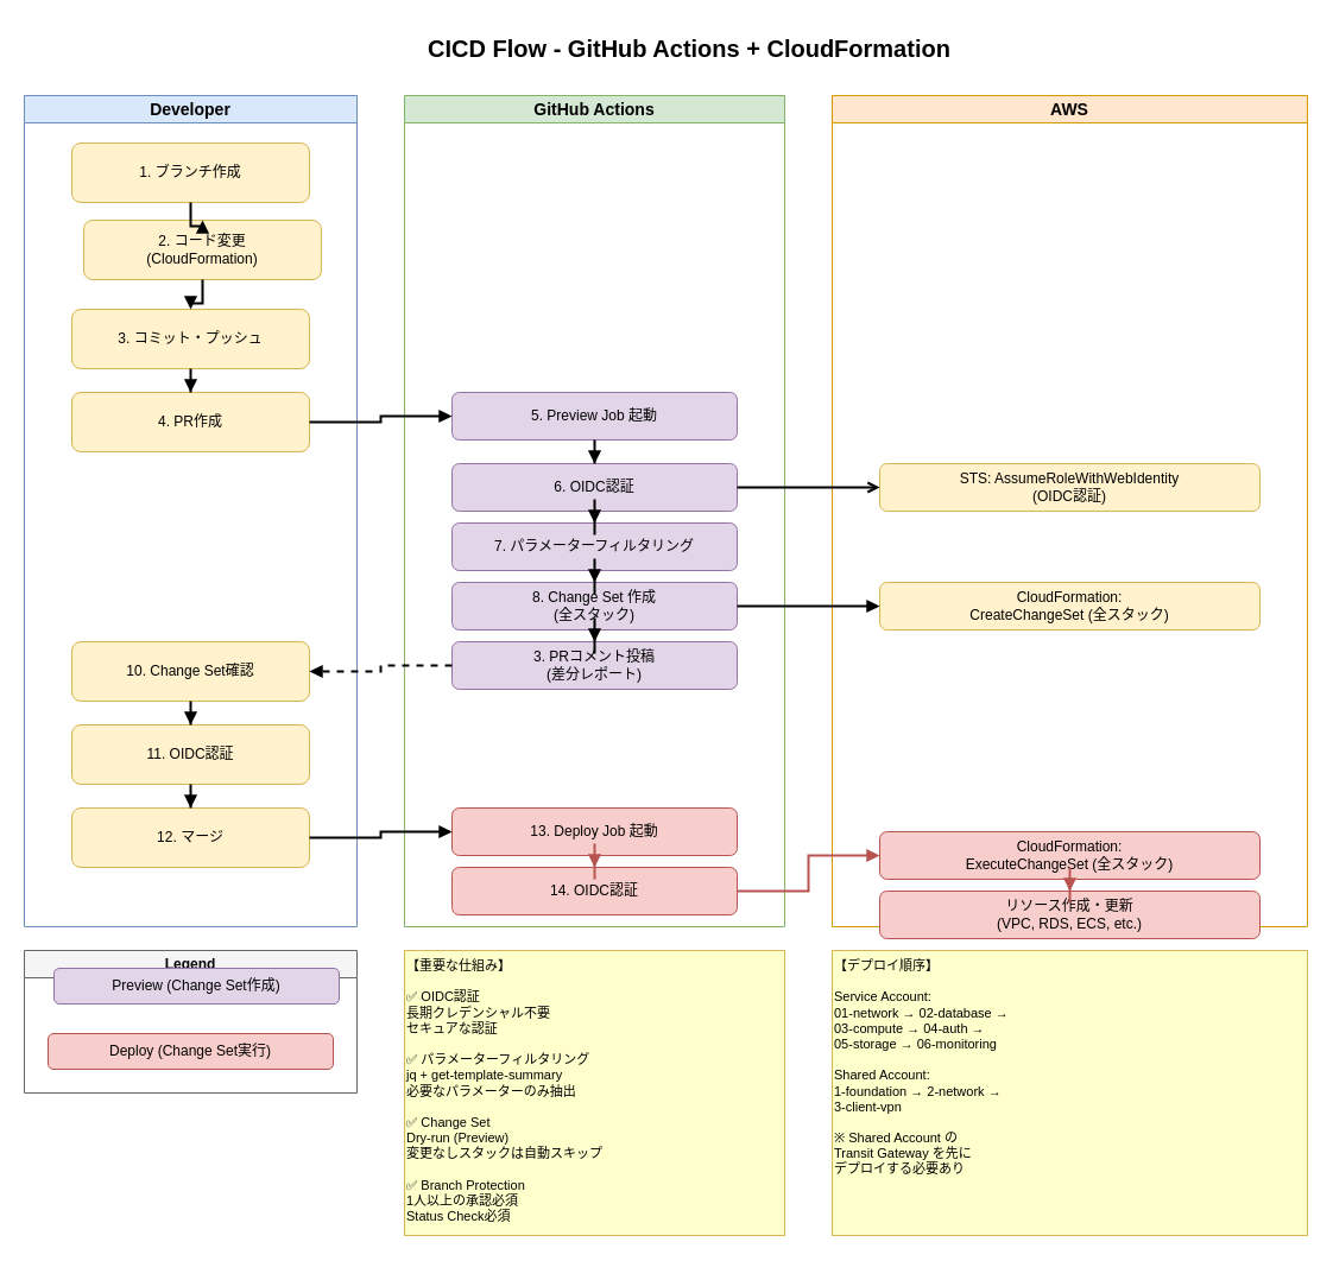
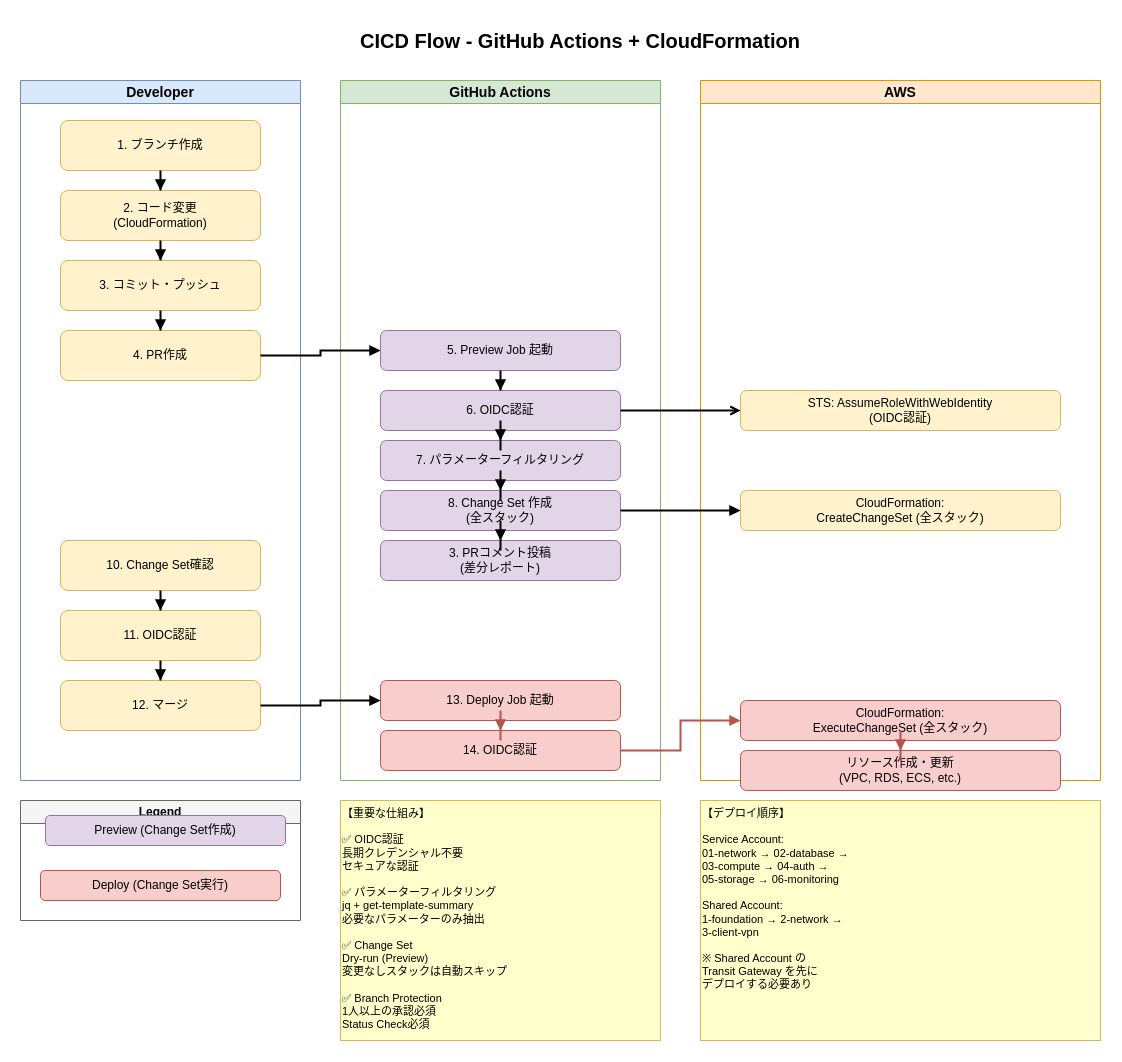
  <mxCell id="0" />
  <mxCell id="1" parent="0" />
  <mxCell id="2" value="CICD Flow - GitHub Actions + CloudFormation" style="text;html=1;strokeColor=none;fillColor=none;align=center;verticalAlign=middle;whiteSpace=wrap;rounded=0;fontSize=20;fontStyle=1" vertex="1" parent="1"><mxGeometry x="280" y="20" width="600" height="40" as="geometry" /></mxCell>
  <mxCell id="3" value="Developer" style="swimlane;whiteSpace=wrap;html=1;fillColor=#dae8fc;strokeColor=#6c8ebf;fontSize=14;fontStyle=1" vertex="1" parent="1"><mxGeometry x="20" y="80" width="280" height="700" as="geometry" /></mxCell>
  <mxCell id="4" value="1. ブランチ作成" style="rounded=1;whiteSpace=wrap;html=1;fillColor=#fff2cc;strokeColor=#d6b656;" vertex="1" parent="3"><mxGeometry x="40" y="40" width="200" height="50" as="geometry" /></mxCell>
- <mxCell id="5" value="2. コード変更&#10;(CloudFormation)" style="rounded=1;whiteSpace=wrap;html=1;fillColor=#fff2cc;strokeColor=#d6b656;" vertex="1" parent="3"><mxGeometry x="50" y="105" width="200" height="50" as="geometry" /></mxCell>
+ <mxCell id="5" value="2. コード変更&#10;(CloudFormation)" style="rounded=1;whiteSpace=wrap;html=1;fillColor=#fff2cc;strokeColor=#d6b656;" vertex="1" parent="3"><mxGeometry x="40" y="110" width="200" height="50" as="geometry" /></mxCell>
  <mxCell id="6" value="3. コミット・プッシュ" style="rounded=1;whiteSpace=wrap;html=1;fillColor=#fff2cc;strokeColor=#d6b656;" vertex="1" parent="3"><mxGeometry x="40" y="180" width="200" height="50" as="geometry" /></mxCell>
  <mxCell id="7" value="4. PR作成" style="rounded=1;whiteSpace=wrap;html=1;fillColor=#fff2cc;strokeColor=#d6b656;" vertex="1" parent="3"><mxGeometry x="40" y="250" width="200" height="50" as="geometry" /></mxCell>
  <mxCell id="8" value="10. Change Set確認" style="rounded=1;whiteSpace=wrap;html=1;fillColor=#fff2cc;strokeColor=#d6b656;" vertex="1" parent="3"><mxGeometry x="40" y="460" width="200" height="50" as="geometry" /></mxCell>
  <mxCell id="9" value="11. OIDC認証" style="rounded=1;whiteSpace=wrap;html=1;fillColor=#fff2cc;strokeColor=#d6b656;" vertex="1" parent="3"><mxGeometry x="40" y="530" width="200" height="50" as="geometry" /></mxCell>
  <mxCell id="10" value="12. マージ" style="rounded=1;whiteSpace=wrap;html=1;fillColor=#fff2cc;strokeColor=#d6b656;" vertex="1" parent="3"><mxGeometry x="40" y="600" width="200" height="50" as="geometry" /></mxCell>
  <mxCell id="11" value="GitHub Actions" style="swimlane;whiteSpace=wrap;html=1;fillColor=#d5e8d4;strokeColor=#82b366;fontSize=14;fontStyle=1" vertex="1" parent="1"><mxGeometry x="340" y="80" width="320" height="700" as="geometry" /></mxCell>
  <mxCell id="12" value="5. Preview Job 起動" style="rounded=1;whiteSpace=wrap;html=1;fillColor=#e1d5e7;strokeColor=#9673a6;" vertex="1" parent="11"><mxGeometry x="40" y="250" width="240" height="40" as="geometry" /></mxCell>
  <mxCell id="13" value="6. OIDC認証" style="rounded=1;whiteSpace=wrap;html=1;fillColor=#e1d5e7;strokeColor=#9673a6;" vertex="1" parent="11"><mxGeometry x="40" y="310" width="240" height="40" as="geometry" /></mxCell>
  <mxCell id="14" value="7. パラメーターフィルタリング" style="rounded=1;whiteSpace=wrap;html=1;fillColor=#e1d5e7;strokeColor=#9673a6;" vertex="1" parent="11"><mxGeometry x="40" y="360" width="240" height="40" as="geometry" /></mxCell>
  <mxCell id="15" value="8. Change Set 作成&#10;(全スタック)" style="rounded=1;whiteSpace=wrap;html=1;fillColor=#e1d5e7;strokeColor=#9673a6;" vertex="1" parent="11"><mxGeometry x="40" y="410" width="240" height="40" as="geometry" /></mxCell>
  <mxCell id="16" value="3. PRコメント投稿&#10;(差分レポート)" style="rounded=1;whiteSpace=wrap;html=1;fillColor=#e1d5e7;strokeColor=#9673a6;" vertex="1" parent="11"><mxGeometry x="40" y="460" width="240" height="40" as="geometry" /></mxCell>
  <mxCell id="17" value="13. Deploy Job 起動" style="rounded=1;whiteSpace=wrap;html=1;fillColor=#f8cecc;strokeColor=#b85450;" vertex="1" parent="11"><mxGeometry x="40" y="600" width="240" height="40" as="geometry" /></mxCell>
  <mxCell id="18" value="14. OIDC認証" style="rounded=1;whiteSpace=wrap;html=1;fillColor=#f8cecc;strokeColor=#b85450;" vertex="1" parent="11"><mxGeometry x="40" y="650" width="240" height="40" as="geometry" /></mxCell>
  <mxCell id="19" value="AWS" style="swimlane;whiteSpace=wrap;html=1;fillColor=#ffe6cc;strokeColor=#d79b00;fontSize=14;fontStyle=1" vertex="1" parent="1"><mxGeometry x="700" y="80" width="400" height="700" as="geometry" /></mxCell>
  <mxCell id="20" value="STS: AssumeRoleWithWebIdentity&#10;(OIDC認証)" style="rounded=1;whiteSpace=wrap;html=1;fillColor=#fff2cc;strokeColor=#d6b656;" vertex="1" parent="19"><mxGeometry x="40" y="310" width="320" height="40" as="geometry" /></mxCell>
  <mxCell id="21" value="CloudFormation:&#10;CreateChangeSet (全スタック)" style="rounded=1;whiteSpace=wrap;html=1;fillColor=#fff2cc;strokeColor=#d6b656;" vertex="1" parent="19"><mxGeometry x="40" y="410" width="320" height="40" as="geometry" /></mxCell>
  <mxCell id="22" value="CloudFormation:&#10;ExecuteChangeSet (全スタック)" style="rounded=1;whiteSpace=wrap;html=1;fillColor=#f8cecc;strokeColor=#b85450;" vertex="1" parent="19"><mxGeometry x="40" y="620" width="320" height="40" as="geometry" /></mxCell>
  <mxCell id="23" value="リソース作成・更新&#10;(VPC, RDS, ECS, etc.)" style="rounded=1;whiteSpace=wrap;html=1;fillColor=#f8cecc;strokeColor=#b85450;" vertex="1" parent="19"><mxGeometry x="40" y="670" width="320" height="40" as="geometry" /></mxCell>
  <mxCell id="24" style="edgeStyle=orthogonalEdgeStyle;rounded=0;orthogonalLoop=1;jettySize=auto;html=1;entryX=0;entryY=0.5;entryDx=0;entryDy=0;strokeWidth=2;endArrow=block;endFill=1;" edge="1" parent="1" source="7" target="12"><mxGeometry relative="1" as="geometry" /></mxCell>
  <mxCell id="25" style="edgeStyle=orthogonalEdgeStyle;rounded=0;orthogonalLoop=1;jettySize=auto;html=1;entryX=0;entryY=0.5;entryDx=0;entryDy=0;strokeWidth=2;endArrow=block;endFill=1;" edge="1" parent="1" source="10" target="17"><mxGeometry relative="1" as="geometry" /></mxCell>
  <mxCell id="26" style="edgeStyle=orthogonalEdgeStyle;rounded=0;orthogonalLoop=1;jettySize=auto;html=1;entryX=0;entryY=0.5;entryDx=0;entryDy=0;strokeWidth=2;endArrow=open;endFill=1;" edge="1" parent="1" source="13" target="20"><mxGeometry relative="1" as="geometry" /></mxCell>
  <mxCell id="27" style="edgeStyle=orthogonalEdgeStyle;rounded=0;orthogonalLoop=1;jettySize=auto;html=1;entryX=0;entryY=0.5;entryDx=0;entryDy=0;strokeWidth=2;endArrow=block;endFill=1;" edge="1" parent="1" source="15" target="21"><mxGeometry relative="1" as="geometry" /></mxCell>
  <mxCell id="28" style="edgeStyle=orthogonalEdgeStyle;rounded=0;orthogonalLoop=1;jettySize=auto;html=1;entryX=0;entryY=0.5;entryDx=0;entryDy=0;strokeWidth=2;endArrow=block;endFill=1;strokeColor=#b85450;" edge="1" parent="1" source="18" target="22"><mxGeometry relative="1" as="geometry" /></mxCell>
- <mxCell id="29" style="edgeStyle=orthogonalEdgeStyle;rounded=0;orthogonalLoop=1;jettySize=auto;html=1;exitX=0;exitY=0.5;exitDx=0;exitDy=0;entryX=1;entryY=0.5;entryDx=0;entryDy=0;strokeWidth=2;endArrow=block;endFill=1;dashed=1;" edge="1" parent="1" source="16" target="8"><mxGeometry relative="1" as="geometry" /></mxCell>
  <mxCell id="30" style="edgeStyle=orthogonalEdgeStyle;rounded=0;orthogonalLoop=1;jettySize=auto;html=1;strokeWidth=2;endArrow=block;endFill=1;" edge="1" parent="1" source="4" target="5"><mxGeometry relative="1" as="geometry" /></mxCell>
  <mxCell id="31" style="edgeStyle=orthogonalEdgeStyle;rounded=0;orthogonalLoop=1;jettySize=auto;html=1;strokeWidth=2;endArrow=block;endFill=1;" edge="1" parent="1" source="5" target="6"><mxGeometry relative="1" as="geometry" /></mxCell>
  <mxCell id="32" style="edgeStyle=orthogonalEdgeStyle;rounded=0;orthogonalLoop=1;jettySize=auto;html=1;strokeWidth=2;endArrow=block;endFill=1;" edge="1" parent="1" source="6" target="7"><mxGeometry relative="1" as="geometry" /></mxCell>
  <mxCell id="33" style="edgeStyle=orthogonalEdgeStyle;rounded=0;orthogonalLoop=1;jettySize=auto;html=1;strokeWidth=2;endArrow=block;endFill=1;" edge="1" parent="1" source="8" target="9"><mxGeometry relative="1" as="geometry" /></mxCell>
  <mxCell id="34" style="edgeStyle=orthogonalEdgeStyle;rounded=0;orthogonalLoop=1;jettySize=auto;html=1;strokeWidth=2;endArrow=block;endFill=1;" edge="1" parent="1" source="9" target="10"><mxGeometry relative="1" as="geometry" /></mxCell>
  <mxCell id="35" style="edgeStyle=orthogonalEdgeStyle;rounded=0;orthogonalLoop=1;jettySize=auto;html=1;strokeWidth=2;endArrow=block;endFill=1;" edge="1" parent="1" source="12" target="13"><mxGeometry relative="1" as="geometry" /></mxCell>
  <mxCell id="36" style="edgeStyle=orthogonalEdgeStyle;rounded=0;orthogonalLoop=1;jettySize=auto;html=1;strokeWidth=2;endArrow=block;endFill=1;" edge="1" parent="1" source="13" target="14"><mxGeometry relative="1" as="geometry" /></mxCell>
  <mxCell id="37" style="edgeStyle=orthogonalEdgeStyle;rounded=0;orthogonalLoop=1;jettySize=auto;html=1;strokeWidth=2;endArrow=block;endFill=1;" edge="1" parent="1" source="14" target="15"><mxGeometry relative="1" as="geometry" /></mxCell>
  <mxCell id="38" style="edgeStyle=orthogonalEdgeStyle;rounded=0;orthogonalLoop=1;jettySize=auto;html=1;strokeWidth=2;endArrow=block;endFill=1;" edge="1" parent="1" source="15" target="16"><mxGeometry relative="1" as="geometry" /></mxCell>
  <mxCell id="39" style="edgeStyle=orthogonalEdgeStyle;rounded=0;orthogonalLoop=1;jettySize=auto;html=1;strokeWidth=2;endArrow=block;endFill=1;strokeColor=#b85450;" edge="1" parent="1" source="17" target="18"><mxGeometry relative="1" as="geometry" /></mxCell>
  <mxCell id="40" style="edgeStyle=orthogonalEdgeStyle;rounded=0;orthogonalLoop=1;jettySize=auto;html=1;strokeWidth=2;endArrow=block;endFill=1;strokeColor=#b85450;" edge="1" parent="1" source="22" target="23"><mxGeometry relative="1" as="geometry" /></mxCell>
  <mxCell id="41" value="Legend" style="swimlane;whiteSpace=wrap;html=1;fillColor=#f5f5f5;strokeColor=#666666;fontSize=12;fontStyle=1" vertex="1" parent="1"><mxGeometry x="20" y="800" width="280" height="120" as="geometry" /></mxCell>
  <mxCell id="42" value="Preview (Change Set作成)" style="rounded=1;whiteSpace=wrap;html=1;fillColor=#e1d5e7;strokeColor=#9673a6;" vertex="1" parent="41"><mxGeometry x="25" y="15" width="240" height="30" as="geometry" /></mxCell>
  <mxCell id="43" value="Deploy (Change Set実行)" style="rounded=1;whiteSpace=wrap;html=1;fillColor=#f8cecc;strokeColor=#b85450;" vertex="1" parent="41"><mxGeometry x="20" y="70" width="240" height="30" as="geometry" /></mxCell>
  <mxCell id="44" value="【重要な仕組み】&#10;&#10;✅ OIDC認証&#10;   長期クレデンシャル不要&#10;   セキュアな認証&#10;&#10;✅ パラメーターフィルタリング&#10;   jq + get-template-summary&#10;   必要なパラメーターのみ抽出&#10;&#10;✅ Change Set&#10;   Dry-run (Preview)&#10;   変更なしスタックは自動スキップ&#10;&#10;✅ Branch Protection&#10;   1人以上の承認必須&#10;   Status Check必須" style="rounded=0;whiteSpace=wrap;html=1;fillColor=#ffffcc;strokeColor=#d6b656;align=left;verticalAlign=top;fontSize=11;" vertex="1" parent="1"><mxGeometry x="340" y="800" width="320" height="240" as="geometry" /></mxCell>
  <mxCell id="45" value="【デプロイ順序】&#10;&#10;Service Account:&#10;01-network → 02-database →&#10;03-compute → 04-auth →&#10;05-storage → 06-monitoring&#10;&#10;Shared Account:&#10;1-foundation → 2-network →&#10;3-client-vpn&#10;&#10;※ Shared Account の&#10;   Transit Gateway を先に&#10;   デプロイする必要あり" style="rounded=0;whiteSpace=wrap;html=1;fillColor=#ffffcc;strokeColor=#d6b656;align=left;verticalAlign=top;fontSize=11;" vertex="1" parent="1"><mxGeometry x="700" y="800" width="400" height="240" as="geometry" /></mxCell>
